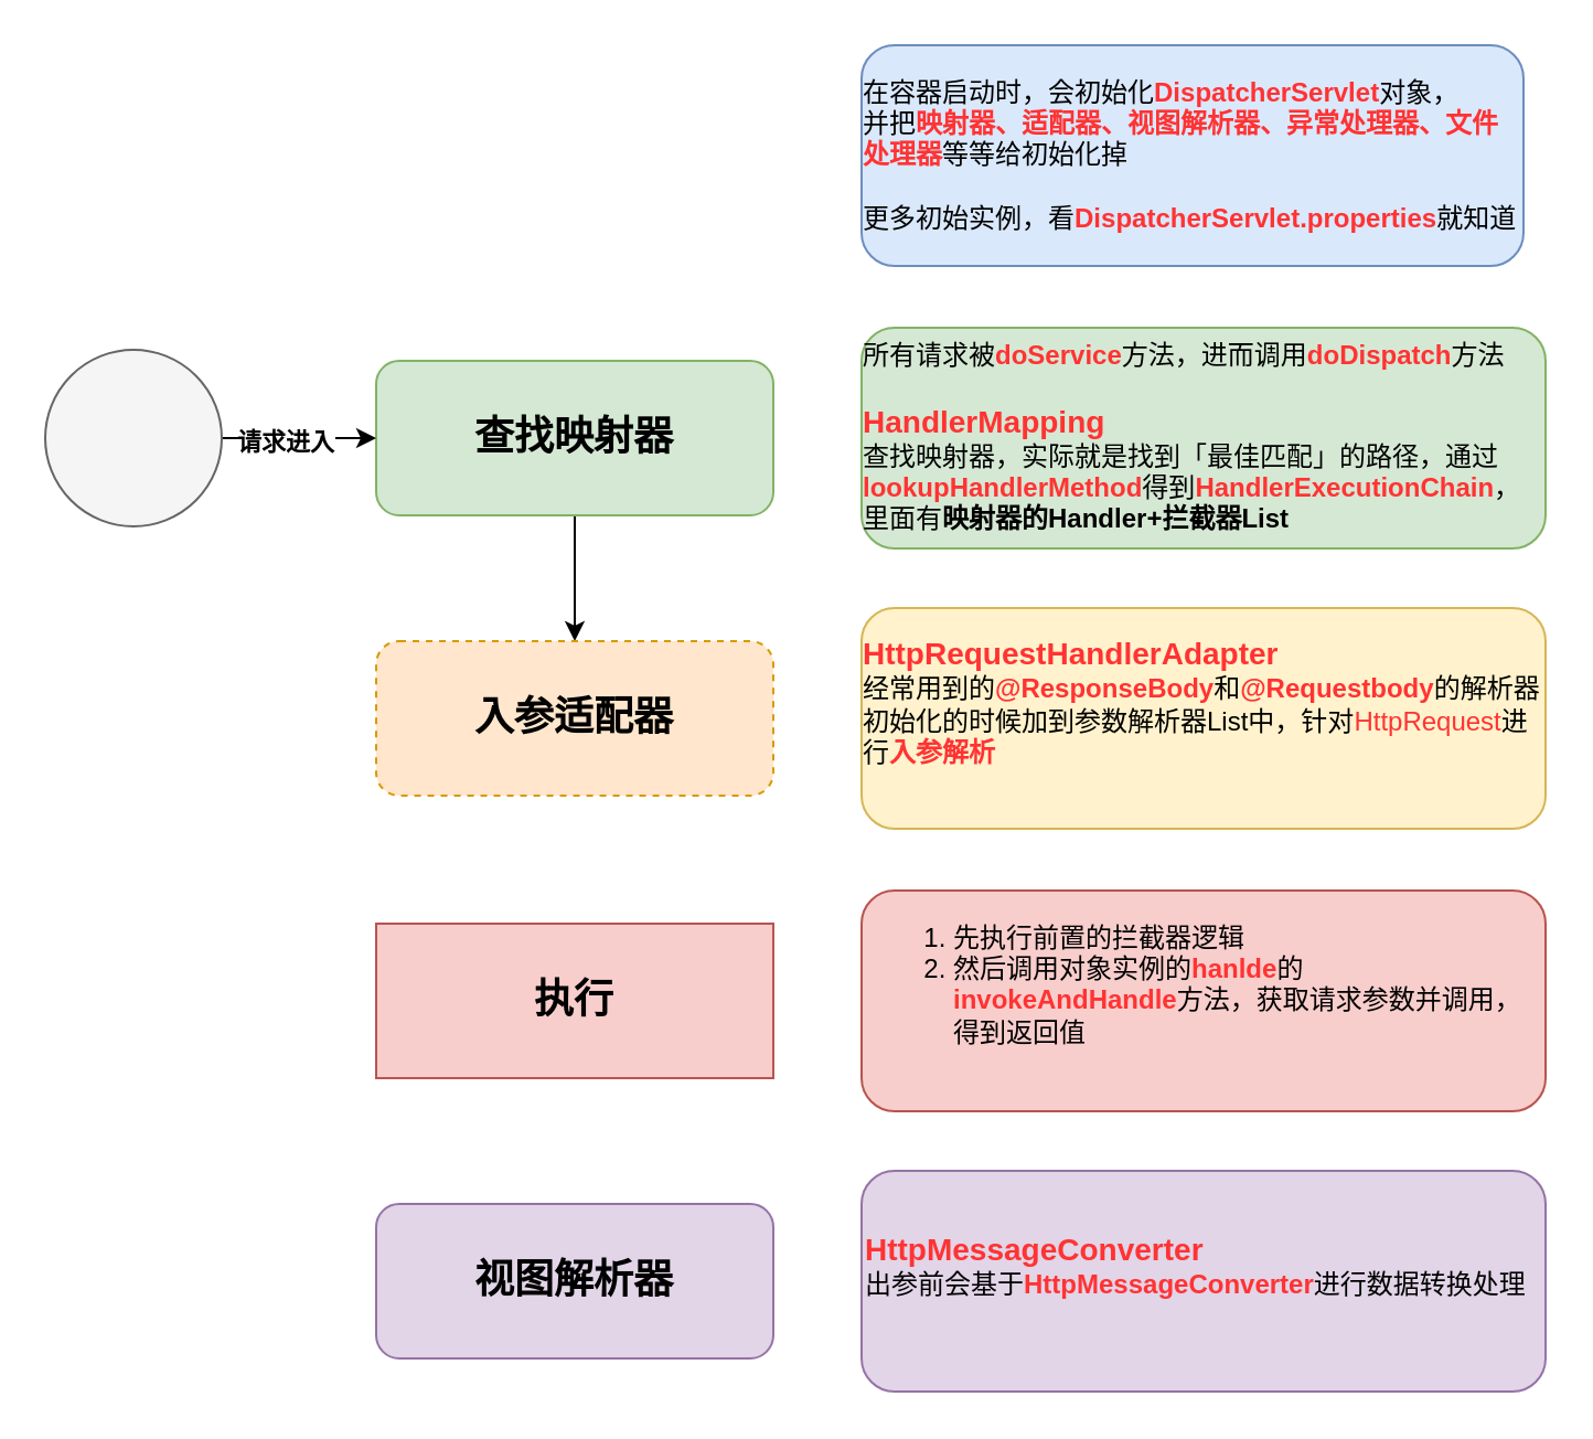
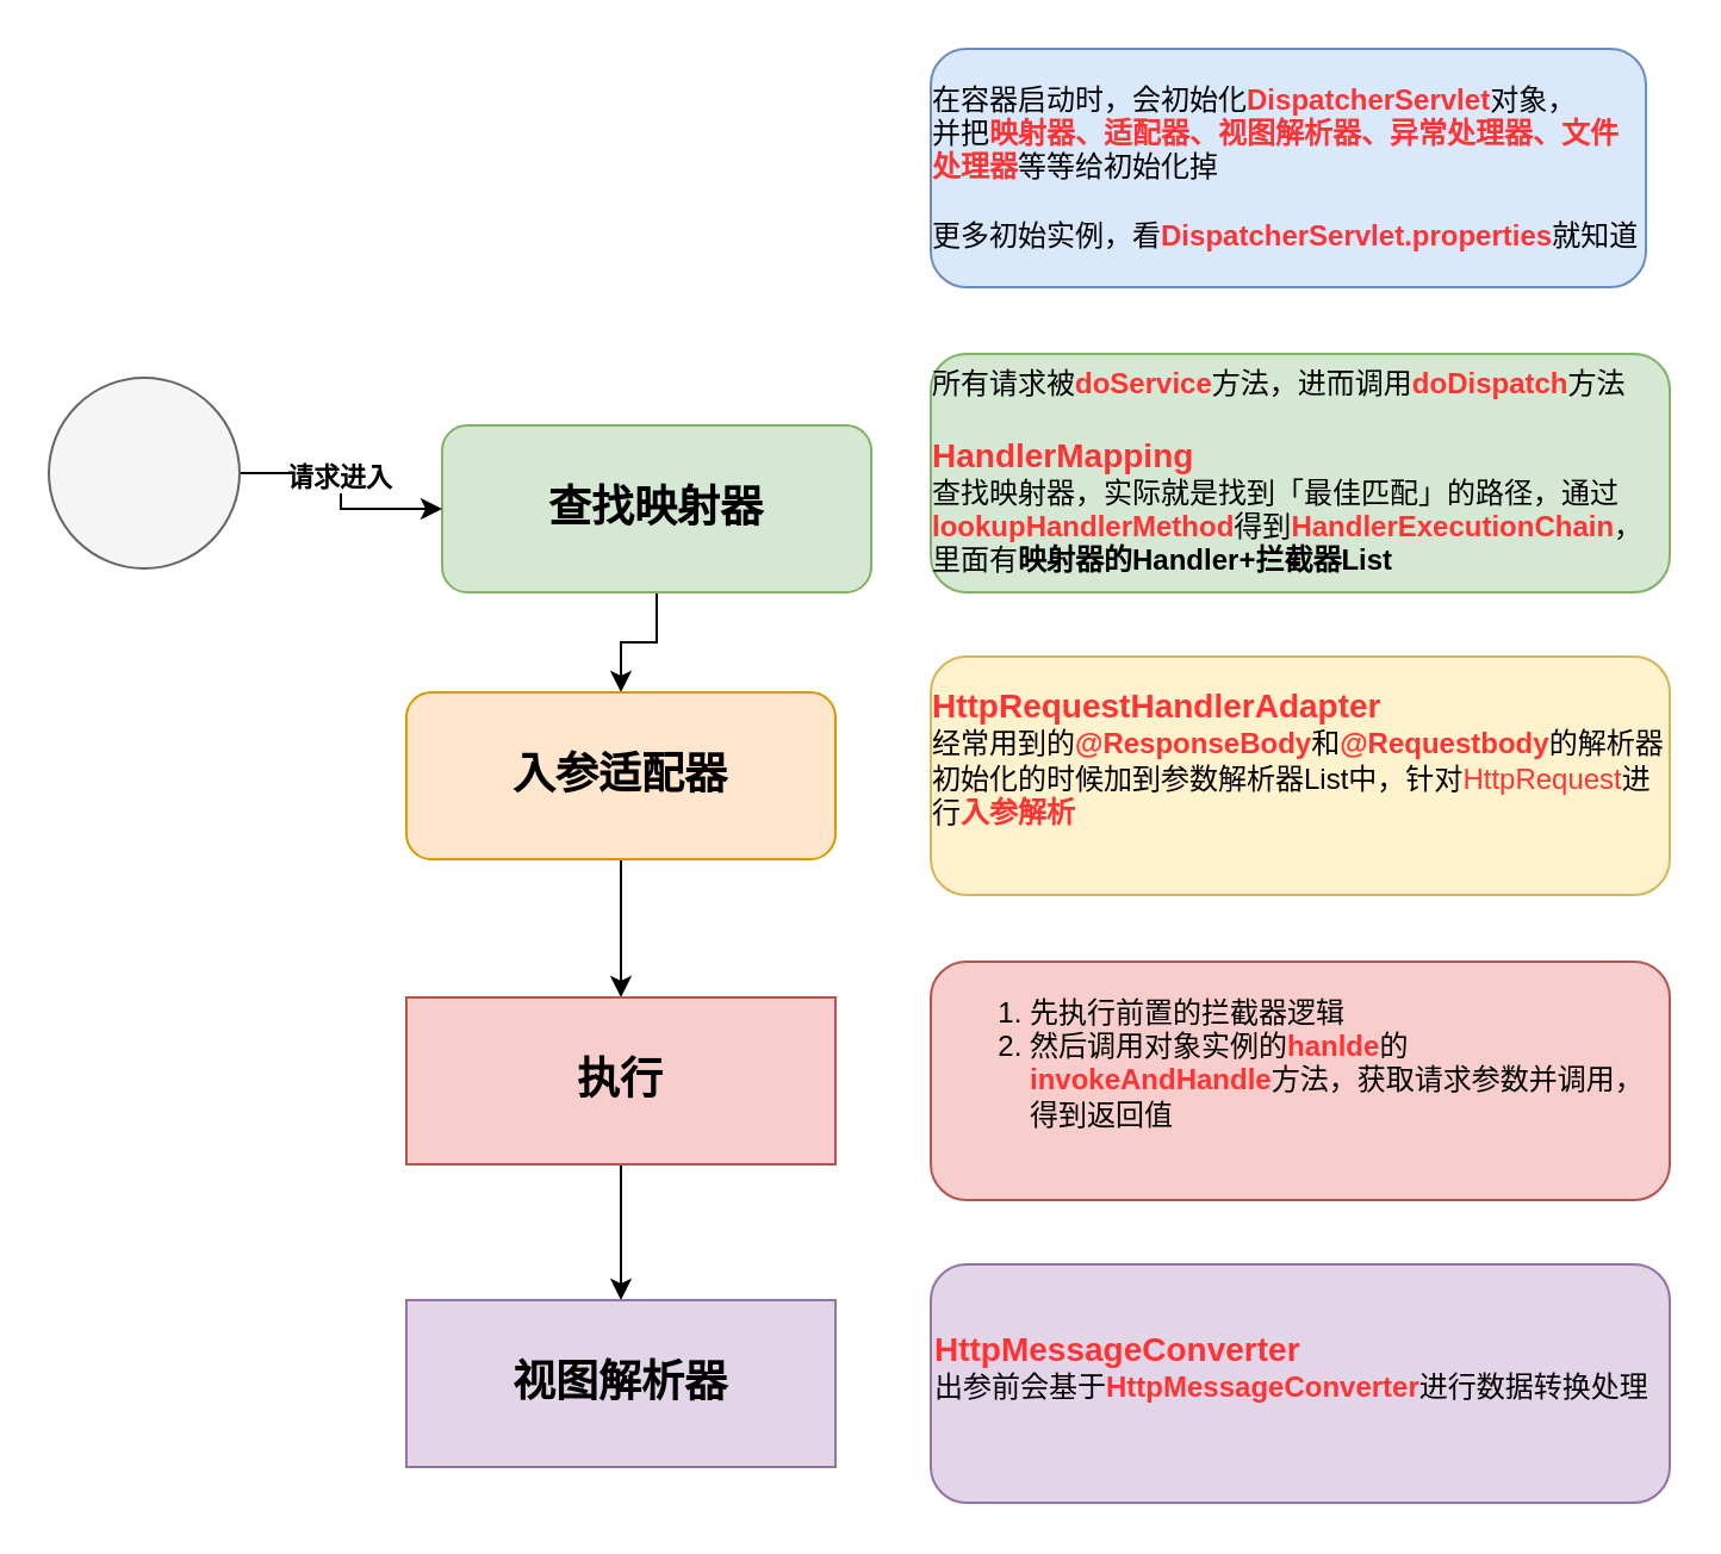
  <mxCell id="0" />
  <mxCell id="1" parent="0" />
  <mxCell id="2" value="" style="edgeStyle=orthogonalEdgeStyle;rounded=0;orthogonalLoop=1;jettySize=auto;html=1;fontStyle=1" edge="1" parent="1" source="3" target="5"><mxGeometry relative="1" as="geometry" /></mxCell>
- <mxCell id="3" value="&lt;font style=&quot;font-size: 18px;&quot;&gt;查找映射器&lt;/font&gt;" style="rounded=1;whiteSpace=wrap;html=1;fillColor=#d5e8d4;strokeColor=#82b366;fontStyle=1;" vertex="1" parent="1"><mxGeometry x="170" y="163" width="180" height="70" as="geometry" /></mxCell>
- <mxCell id="5" value="&lt;font style=&quot;font-size: 18px;&quot;&gt;入参适配器&lt;/font&gt;" style="rounded=1;whiteSpace=wrap;html=1;fillColor=#ffe6cc;strokeColor=#d79b00;fontStyle=1;dashed=1;" vertex="1" parent="1"><mxGeometry x="170" y="290" width="180" height="70" as="geometry" /></mxCell>
+ <mxCell id="3" value="&lt;font style=&quot;font-size: 18px;&quot;&gt;查找映射器&lt;/font&gt;" style="rounded=1;whiteSpace=wrap;html=1;fillColor=#d5e8d4;strokeColor=#82b366;fontStyle=1;" vertex="1" parent="1"><mxGeometry x="185" y="178" width="180" height="70" as="geometry" /></mxCell>
+ <mxCell id="4" value="" style="edgeStyle=orthogonalEdgeStyle;rounded=0;orthogonalLoop=1;jettySize=auto;html=1;fontStyle=1" edge="1" parent="1" source="5" target="7"><mxGeometry relative="1" as="geometry" /></mxCell>
+ <mxCell id="5" value="&lt;font style=&quot;font-size: 18px;&quot;&gt;入参适配器&lt;/font&gt;" style="rounded=1;whiteSpace=wrap;html=1;fillColor=#ffe6cc;strokeColor=#d79b00;fontStyle=1;" vertex="1" parent="1"><mxGeometry x="170" y="290" width="180" height="70" as="geometry" /></mxCell>
+ <mxCell id="6" value="" style="edgeStyle=orthogonalEdgeStyle;rounded=0;orthogonalLoop=1;jettySize=auto;html=1;fontStyle=1" edge="1" parent="1" source="7" target="8"><mxGeometry relative="1" as="geometry" /></mxCell>
  <mxCell id="7" value="&lt;font style=&quot;font-size: 18px;&quot;&gt;执行&lt;/font&gt;" style="whiteSpace=wrap;html=1;fillColor=#f8cecc;strokeColor=#b85450;fontStyle=1;rounded=0;" vertex="1" parent="1"><mxGeometry x="170" y="418" width="180" height="70" as="geometry" /></mxCell>
- <mxCell id="8" value="&lt;font style=&quot;font-size: 18px;&quot;&gt;视图解析器&lt;/font&gt;" style="rounded=1;whiteSpace=wrap;html=1;fillColor=#e1d5e7;strokeColor=#9673a6;fontStyle=1;" vertex="1" parent="1"><mxGeometry x="170" y="545" width="180" height="70" as="geometry" /></mxCell>
+ <mxCell id="8" value="&lt;font style=&quot;font-size: 18px;&quot;&gt;视图解析器&lt;/font&gt;" style="whiteSpace=wrap;html=1;fillColor=#e1d5e7;strokeColor=#9673a6;fontStyle=1;rounded=0;" vertex="1" parent="1"><mxGeometry x="170" y="545" width="180" height="70" as="geometry" /></mxCell>
  <mxCell id="9" value="&lt;div style=&quot;text-align: left;&quot;&gt;&lt;span style=&quot;background-color: initial;&quot;&gt;在容器启动时，会初始化&lt;/span&gt;&lt;span style=&quot;background-color: initial;&quot;&gt;&lt;font color=&quot;#ff3333&quot;&gt;&lt;b&gt;DispatcherServlet&lt;/b&gt;&lt;/font&gt;对象，&lt;/span&gt;&lt;/div&gt;&lt;span style=&quot;background-color: initial;&quot;&gt;&lt;div style=&quot;&quot;&gt;&lt;div style=&quot;text-align: left;&quot;&gt;&lt;span style=&quot;background-color: initial;&quot;&gt;并把&lt;b&gt;&lt;font color=&quot;#ff3333&quot;&gt;映射器、适配器、视图解析器、异常处理器、文件处理器&lt;/font&gt;&lt;/b&gt;等等给初始化掉&lt;/span&gt;&lt;/div&gt;&lt;span style=&quot;background-color: initial;&quot;&gt;&lt;div style=&quot;text-align: left;&quot;&gt;&lt;br&gt;&lt;/div&gt;&lt;div style=&quot;text-align: left;&quot;&gt;&lt;span style=&quot;background-color: initial;&quot;&gt;更多初始实例，看&lt;b&gt;&lt;font color=&quot;#ff3333&quot;&gt;DispatcherServlet.properties&lt;/font&gt;&lt;/b&gt;就知道&lt;/span&gt;&lt;/div&gt;&lt;/span&gt;&lt;/div&gt;&lt;/span&gt;" style="rounded=1;whiteSpace=wrap;html=1;fillColor=#dae8fc;strokeColor=#6c8ebf;" vertex="1" parent="1"><mxGeometry x="390" y="20" width="300" height="100" as="geometry" /></mxCell>
  <mxCell id="10" style="edgeStyle=orthogonalEdgeStyle;rounded=0;orthogonalLoop=1;jettySize=auto;html=1;entryX=0;entryY=0.5;entryDx=0;entryDy=0;fontStyle=1" edge="1" parent="1" source="12" target="3"><mxGeometry relative="1" as="geometry" /></mxCell>
  <mxCell id="11" value="请求进入" style="edgeLabel;html=1;align=center;verticalAlign=middle;resizable=0;points=[];fontStyle=1" vertex="1" connectable="0" parent="10"><mxGeometry x="-0.187" y="-2" relative="1" as="geometry"><mxPoint y="-1" as="offset" /></mxGeometry></mxCell>
  <mxCell id="12" value="" style="ellipse;whiteSpace=wrap;html=1;aspect=fixed;fillColor=#f5f5f5;fontColor=#333333;strokeColor=#666666;" vertex="1" parent="1"><mxGeometry y="158" width="80" height="80" as="geometry" x="20" /></mxCell>
  <mxCell id="13" value="&lt;div style=&quot;text-align: left;&quot;&gt;&lt;div class=&quot;lake-content&quot;&gt;所有请求被&lt;b&gt;&lt;font color=&quot;#ff3333&quot;&gt;doService&lt;/font&gt;&lt;/b&gt;方法，进而调用&lt;font color=&quot;#ff3333&quot;&gt;&lt;b&gt;doDispatch&lt;/b&gt;&lt;/font&gt;方法&lt;br&gt;&lt;br&gt;&lt;div class=&quot;lake-content&quot;&gt;&lt;font color=&quot;#ff3333&quot; style=&quot;font-size: 14px;&quot;&gt;&lt;b&gt;HandlerMapping&lt;/b&gt;&lt;/font&gt;&lt;/div&gt;查找映射器，实际就是找到「最佳匹配」的路径，通过&lt;font style=&quot;font-weight: bold;&quot; color=&quot;#ff3333&quot;&gt;lookupHandlerMethod&lt;/font&gt;&lt;font style=&quot;&quot;&gt;得到&lt;/font&gt;&lt;b&gt;&lt;font color=&quot;#ff3333&quot;&gt;HandlerExecutionChain&lt;/font&gt;&lt;/b&gt;，里面有&lt;b&gt;映射器的Handler+拦截器List&lt;/b&gt;&lt;br&gt;&lt;/div&gt;&lt;/div&gt;" style="rounded=1;whiteSpace=wrap;html=1;fillColor=#d5e8d4;strokeColor=#82b366;" vertex="1" parent="1"><mxGeometry x="390" y="148" width="310" height="100" as="geometry" /></mxCell>
  <mxCell id="14" value="&lt;div style=&quot;text-align: left;&quot;&gt;&lt;div class=&quot;lake-content&quot;&gt;&lt;div class=&quot;lake-content&quot;&gt;&lt;b&gt;&lt;font size=&quot;1&quot; color=&quot;#ff3333&quot;&gt;&lt;/font&gt;&lt;/b&gt;&lt;div class=&quot;lake-content&quot;&gt;&lt;b&gt;&lt;font style=&quot;font-size: 14px;&quot; color=&quot;#ff3333&quot;&gt;HttpRequestHandlerAdapter&lt;/font&gt;&lt;/b&gt;&lt;/div&gt;&lt;/div&gt;&lt;div class=&quot;lake-content&quot;&gt;经常用到的&lt;b&gt;&lt;font color=&quot;#ff3333&quot;&gt;@ResponseBody&lt;/font&gt;&lt;/b&gt;和&lt;b&gt;&lt;font color=&quot;#ff3333&quot;&gt;@Requestbody&lt;/font&gt;&lt;/b&gt;的解析器&lt;/div&gt;&lt;div class=&quot;lake-content&quot;&gt;&lt;div class=&quot;lake-content&quot;&gt;初始化的时候加到参数解析器List中，针对&lt;font color=&quot;#ff3333&quot;&gt;HttpRequest&lt;/font&gt;进行&lt;b&gt;&lt;font color=&quot;#ff3333&quot;&gt;入参解析&lt;/font&gt;&lt;/b&gt;&lt;/div&gt;&lt;div class=&quot;lake-content&quot;&gt;&lt;br&gt;&lt;/div&gt;&lt;/div&gt;&lt;/div&gt;&lt;/div&gt;" style="rounded=1;whiteSpace=wrap;html=1;fillColor=#fff2cc;strokeColor=#d6b656;" vertex="1" parent="1"><mxGeometry x="390" y="275" width="310" height="100" as="geometry" /></mxCell>
  <mxCell id="15" value="&lt;div style=&quot;&quot;&gt;&lt;div class=&quot;lake-content&quot;&gt;&lt;div class=&quot;lake-content&quot;&gt;&lt;ol&gt;&lt;li&gt;&lt;span style=&quot;background-color: initial;&quot;&gt;先执行前置的拦截器逻辑&lt;/span&gt;&lt;/li&gt;&lt;li&gt;然后调用对象实例的&lt;b&gt;&lt;font color=&quot;#ff3333&quot;&gt;hanlde&lt;/font&gt;&lt;/b&gt;的&lt;div class=&quot;lake-content&quot;&gt;&lt;b&gt;&lt;font color=&quot;#ff3333&quot;&gt;invokeAndHandle&lt;/font&gt;&lt;/b&gt;方法，获取请求参数并调用，得到返回值&lt;/div&gt;&lt;/li&gt;&lt;/ol&gt;&lt;/div&gt;&lt;div class=&quot;lake-content&quot;&gt;&lt;div class=&quot;lake-content&quot;&gt;&lt;br&gt;&lt;/div&gt;&lt;/div&gt;&lt;/div&gt;&lt;/div&gt;" style="rounded=1;whiteSpace=wrap;html=1;fillColor=#f8cecc;strokeColor=#b85450;align=left;" vertex="1" parent="1"><mxGeometry x="390" y="403" width="310" height="100" as="geometry" /></mxCell>
  <mxCell id="16" value="&lt;div style=&quot;&quot;&gt;&lt;div class=&quot;lake-content&quot;&gt;&lt;div class=&quot;lake-content&quot;&gt;&lt;b style=&quot;border-color: var(--border-color);&quot;&gt;&lt;font style=&quot;border-color: var(--border-color); font-size: 14px;&quot; color=&quot;#ff3333&quot;&gt;HttpMessageConverter&lt;/font&gt;&lt;/b&gt;&lt;span style=&quot;background-color: initial;&quot;&gt;&lt;br&gt;&lt;/span&gt;&lt;/div&gt;&lt;div class=&quot;lake-content&quot;&gt;&lt;span style=&quot;background-color: initial;&quot;&gt;出参前会基于&lt;/span&gt;&lt;span style=&quot;background-color: initial;&quot;&gt;&lt;b&gt;&lt;font color=&quot;#ff3333&quot;&gt;HttpMessageConverter&lt;/font&gt;&lt;/b&gt;进行数据转换处理&lt;/span&gt;&lt;/div&gt;&lt;div class=&quot;lake-content&quot;&gt;&lt;div class=&quot;lake-content&quot;&gt;&lt;br&gt;&lt;/div&gt;&lt;/div&gt;&lt;/div&gt;&lt;/div&gt;" style="rounded=1;whiteSpace=wrap;html=1;fillColor=#e1d5e7;strokeColor=#9673a6;align=left;" vertex="1" parent="1"><mxGeometry x="390" y="530" width="310" height="100" as="geometry" /></mxCell>
